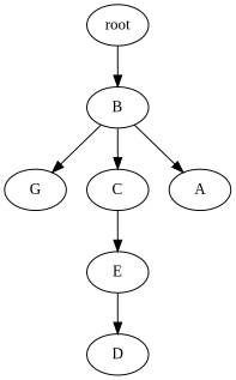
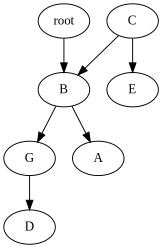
  digraph {
    fontname="Liberation Serif"
    node [fontname="Liberation Serif"]
    edge [fontname="Liberation Serif"]
    n1 [label=root]
    n2 [label=B]
    n3 [label=G]
    n4 [label=C]
    n5 [label=A]
    n6 [label=D]
    n7 [label=E]
    n1 -> n2
    n2 -> n3
-   n2 -> n4
+   n4 -> n2
    n2 -> n5
-   n7 -> n6
+   n3 -> n6
    n4 -> n7
  }
